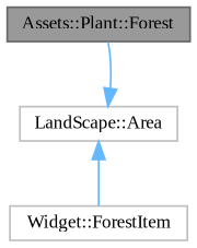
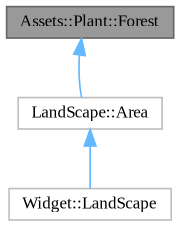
  digraph {
    fontname="Liberation Serif"
    node [color=grey75 fillcolor=white fontname="Liberation Serif" fontsize=10 shape=box style=filled]
    edge [color=steelblue1 dir=back fontname="Liberation Serif" fontsize=10 labelfontname=Helvetica labelfontsize=10 style=solid]
    n1 [color=gray40 fillcolor=grey60 fontcolor=black height=0.2 label="Assets::Plant::Forest" width=0.4]
-   n2 [height=0.2 label="Widget::ForestItem" width=0.4]
+   n2 [height=0.2 label="Widget::LandScape" width=0.4]
    n3 [height=0.2 label="LandScape::Area" width=0.4]
-   n3 -> n1
+   n1 -> n3
    n3 -> n2
  }
